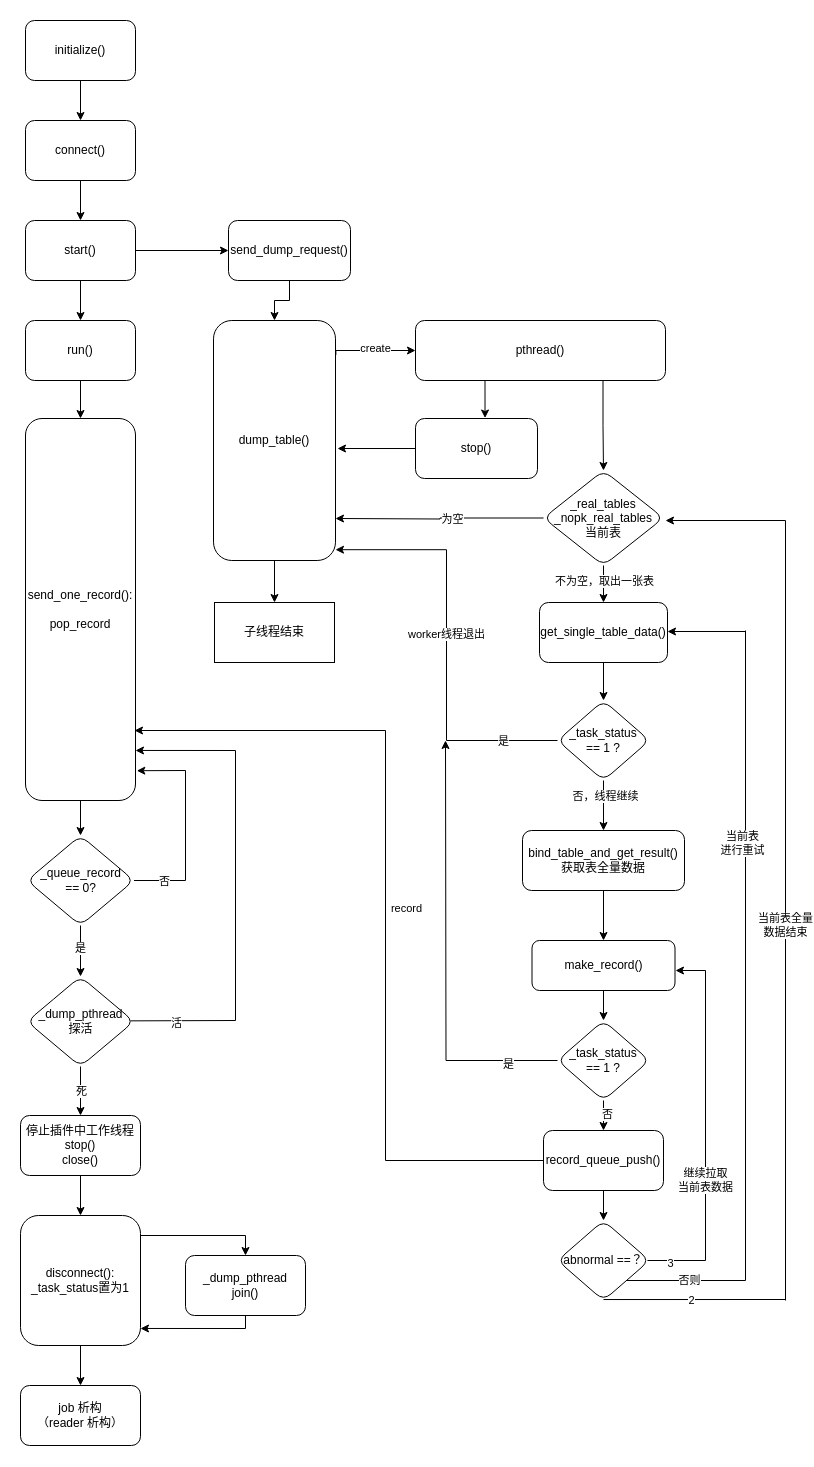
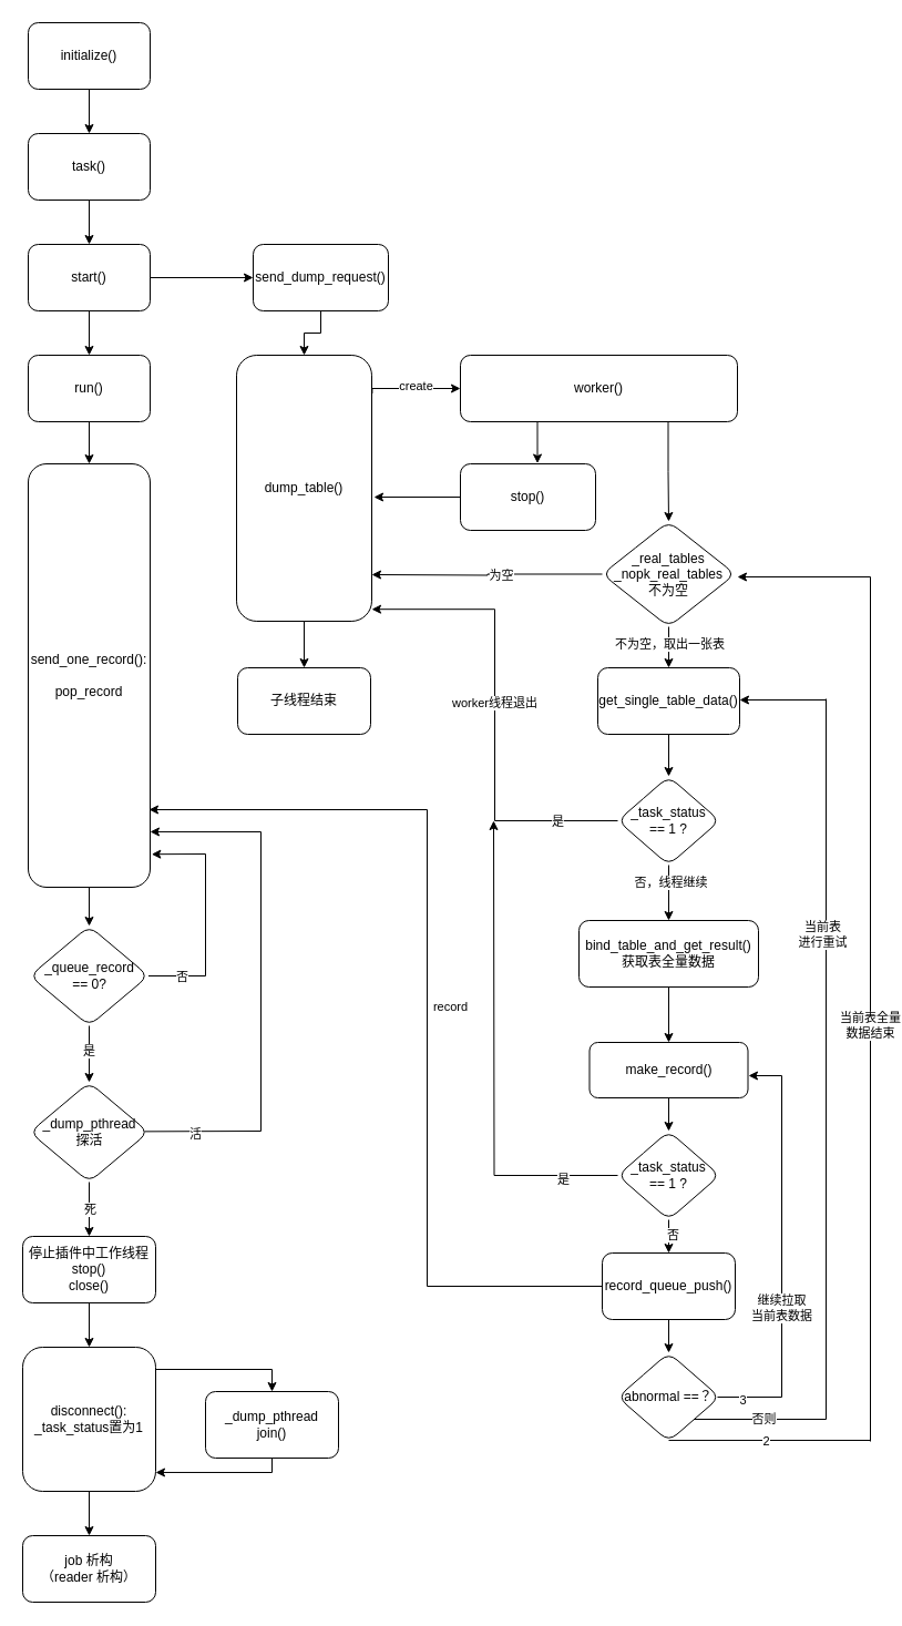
  <mxCell id="0" />
  <mxCell id="1" parent="0" />
  <mxCell id="2" value="" style="edgeStyle=orthogonalEdgeStyle;rounded=0;orthogonalLoop=1;jettySize=auto;html=1;" edge="1" parent="1" source="3" target="5"><mxGeometry relative="1" as="geometry" /></mxCell>
  <mxCell id="3" value="initialize()" style="rounded=1;whiteSpace=wrap;html=1;" vertex="1" parent="1"><mxGeometry x="25" y="20" width="110" height="60" as="geometry" /></mxCell>
  <mxCell id="4" value="" style="edgeStyle=orthogonalEdgeStyle;rounded=0;orthogonalLoop=1;jettySize=auto;html=1;" edge="1" parent="1" source="5" target="8"><mxGeometry relative="1" as="geometry" /></mxCell>
- <mxCell id="5" value="connect()" style="rounded=1;whiteSpace=wrap;html=1;" vertex="1" parent="1"><mxGeometry x="25" y="120" width="110" height="60" as="geometry" /></mxCell>
+ <mxCell id="5" value="task()" style="rounded=1;whiteSpace=wrap;html=1;" vertex="1" parent="1"><mxGeometry x="25" y="120" width="110" height="60" as="geometry" /></mxCell>
  <mxCell id="6" value="" style="edgeStyle=orthogonalEdgeStyle;rounded=0;orthogonalLoop=1;jettySize=auto;html=1;" edge="1" parent="1" source="8" target="10"><mxGeometry relative="1" as="geometry" /></mxCell>
  <mxCell id="7" value="" style="edgeStyle=orthogonalEdgeStyle;rounded=0;orthogonalLoop=1;jettySize=auto;html=1;" edge="1" parent="1" source="8" target="12"><mxGeometry relative="1" as="geometry" /></mxCell>
  <mxCell id="8" value="start()" style="rounded=1;whiteSpace=wrap;html=1;" vertex="1" parent="1"><mxGeometry x="25" y="220" width="110" height="60" as="geometry" /></mxCell>
  <mxCell id="9" value="" style="edgeStyle=orthogonalEdgeStyle;rounded=0;orthogonalLoop=1;jettySize=auto;html=1;" edge="1" parent="1" source="10" target="25"><mxGeometry relative="1" as="geometry" /></mxCell>
  <mxCell id="10" value="run()" style="rounded=1;whiteSpace=wrap;html=1;" vertex="1" parent="1"><mxGeometry x="25" y="320" width="110" height="60" as="geometry" /></mxCell>
  <mxCell id="11" value="" style="edgeStyle=orthogonalEdgeStyle;rounded=0;orthogonalLoop=1;jettySize=auto;html=1;" edge="1" parent="1" source="12" target="16"><mxGeometry relative="1" as="geometry" /></mxCell>
  <mxCell id="12" value="send_dump_request()" style="rounded=1;whiteSpace=wrap;html=1;" vertex="1" parent="1"><mxGeometry x="228" y="220" width="122" height="60" as="geometry" /></mxCell>
  <mxCell id="13" value="" style="edgeStyle=orthogonalEdgeStyle;rounded=0;orthogonalLoop=1;jettySize=auto;html=1;exitX=1.003;exitY=0.144;exitDx=0;exitDy=0;exitPerimeter=0;" edge="1" parent="1" source="16" target="19"><mxGeometry relative="1" as="geometry"><Array as="points"><mxPoint x="335" y="350" /></Array></mxGeometry></mxCell>
  <mxCell id="14" value="create" style="edgeLabel;html=1;align=center;verticalAlign=middle;resizable=0;points=[];" vertex="1" connectable="0" parent="13"><mxGeometry x="0.044" y="3" relative="1" as="geometry"><mxPoint as="offset" /></mxGeometry></mxCell>
  <mxCell id="15" value="" style="edgeStyle=orthogonalEdgeStyle;rounded=0;orthogonalLoop=1;jettySize=auto;html=1;" edge="1" parent="1" source="16" target="74"><mxGeometry relative="1" as="geometry" /></mxCell>
  <mxCell id="16" value="dump_table()" style="rounded=1;whiteSpace=wrap;html=1;" vertex="1" parent="1"><mxGeometry x="213" y="320" width="122" height="240" as="geometry" /></mxCell>
  <mxCell id="17" style="edgeStyle=orthogonalEdgeStyle;rounded=0;orthogonalLoop=1;jettySize=auto;html=1;exitX=0.25;exitY=1;exitDx=0;exitDy=0;entryX=0.57;entryY=-0.008;entryDx=0;entryDy=0;entryPerimeter=0;" edge="1" parent="1" source="19" target="21"><mxGeometry relative="1" as="geometry" /></mxCell>
  <mxCell id="18" style="edgeStyle=orthogonalEdgeStyle;rounded=0;orthogonalLoop=1;jettySize=auto;html=1;exitX=0.75;exitY=1;exitDx=0;exitDy=0;entryX=0.5;entryY=0;entryDx=0;entryDy=0;" edge="1" parent="1" source="19" target="30"><mxGeometry relative="1" as="geometry" /></mxCell>
- <mxCell id="19" value="pthread()" style="rounded=1;whiteSpace=wrap;html=1;" vertex="1" parent="1"><mxGeometry x="415" y="320" width="250" height="60" as="geometry" /></mxCell>
+ <mxCell id="19" value="worker()" style="rounded=1;whiteSpace=wrap;html=1;" vertex="1" parent="1"><mxGeometry x="415" y="320" width="250" height="60" as="geometry" /></mxCell>
  <mxCell id="20" style="edgeStyle=orthogonalEdgeStyle;rounded=0;orthogonalLoop=1;jettySize=auto;html=1;exitX=0;exitY=0.5;exitDx=0;exitDy=0;" edge="1" parent="1" source="21"><mxGeometry relative="1" as="geometry"><mxPoint x="337" y="448" as="targetPoint" /></mxGeometry></mxCell>
  <mxCell id="21" value="stop()" style="rounded=1;whiteSpace=wrap;html=1;" vertex="1" parent="1"><mxGeometry x="415" y="418" width="122" height="60" as="geometry" /></mxCell>
  <mxCell id="22" value="" style="edgeStyle=orthogonalEdgeStyle;rounded=0;orthogonalLoop=1;jettySize=auto;html=1;" edge="1" parent="1" source="23" target="36"><mxGeometry relative="1" as="geometry" /></mxCell>
  <mxCell id="23" value="get_single_table_data()" style="rounded=1;whiteSpace=wrap;html=1;" vertex="1" parent="1"><mxGeometry x="539" y="602" width="128" height="60" as="geometry" /></mxCell>
  <mxCell id="24" value="" style="edgeStyle=orthogonalEdgeStyle;rounded=0;orthogonalLoop=1;jettySize=auto;html=1;" edge="1" parent="1" source="25" target="80"><mxGeometry relative="1" as="geometry" /></mxCell>
  <mxCell id="25" value="send_one_record():&lt;br&gt;&lt;br&gt;pop_record" style="rounded=1;whiteSpace=wrap;html=1;" vertex="1" parent="1"><mxGeometry x="25" y="418" width="110" height="382" as="geometry" /></mxCell>
  <mxCell id="26" style="edgeStyle=orthogonalEdgeStyle;rounded=0;orthogonalLoop=1;jettySize=auto;html=1;exitX=0.5;exitY=1;exitDx=0;exitDy=0;entryX=0.5;entryY=0;entryDx=0;entryDy=0;" edge="1" parent="1" source="30" target="23"><mxGeometry relative="1" as="geometry" /></mxCell>
  <mxCell id="27" value="不为空，取出一张表" style="edgeLabel;html=1;align=center;verticalAlign=middle;resizable=0;points=[];" vertex="1" connectable="0" parent="26"><mxGeometry x="-0.216" relative="1" as="geometry"><mxPoint as="offset" /></mxGeometry></mxCell>
  <mxCell id="28" style="edgeStyle=orthogonalEdgeStyle;rounded=0;orthogonalLoop=1;jettySize=auto;html=1;exitX=0;exitY=0.5;exitDx=0;exitDy=0;" edge="1" parent="1" source="30"><mxGeometry relative="1" as="geometry"><mxPoint x="335" y="518" as="targetPoint" /></mxGeometry></mxCell>
  <mxCell id="29" value="为空" style="edgeLabel;html=1;align=center;verticalAlign=middle;resizable=0;points=[];" vertex="1" connectable="0" parent="28"><mxGeometry x="0.002" y="13" relative="1" as="geometry"><mxPoint x="13" y="-13" as="offset" /></mxGeometry></mxCell>
- <mxCell id="30" value="_real_tables&lt;br&gt;_nopk_real_tables&lt;br&gt;当前表" style="rhombus;whiteSpace=wrap;html=1;rounded=1;" vertex="1" parent="1"><mxGeometry x="543" y="470" width="120" height="95" as="geometry" /></mxCell>
+ <mxCell id="30" value="_real_tables&lt;br&gt;_nopk_real_tables&lt;br&gt;不为空" style="rhombus;whiteSpace=wrap;html=1;rounded=1;" vertex="1" parent="1"><mxGeometry x="543" y="470" width="120" height="95" as="geometry" /></mxCell>
  <mxCell id="31" style="edgeStyle=orthogonalEdgeStyle;rounded=0;orthogonalLoop=1;jettySize=auto;html=1;exitX=0;exitY=0.5;exitDx=0;exitDy=0;entryX=1;entryY=0.955;entryDx=0;entryDy=0;entryPerimeter=0;" edge="1" parent="1" source="36" target="16"><mxGeometry relative="1" as="geometry" /></mxCell>
  <mxCell id="32" value="worker线程退出" style="edgeLabel;html=1;align=center;verticalAlign=middle;resizable=0;points=[];" vertex="1" connectable="0" parent="31"><mxGeometry x="0.058" y="1" relative="1" as="geometry"><mxPoint as="offset" /></mxGeometry></mxCell>
  <mxCell id="33" value="是" style="edgeLabel;html=1;align=center;verticalAlign=middle;resizable=0;points=[];" vertex="1" connectable="0" parent="31"><mxGeometry x="-0.734" relative="1" as="geometry"><mxPoint as="offset" /></mxGeometry></mxCell>
  <mxCell id="34" value="" style="edgeStyle=orthogonalEdgeStyle;rounded=0;orthogonalLoop=1;jettySize=auto;html=1;" edge="1" parent="1" source="36" target="38"><mxGeometry relative="1" as="geometry" /></mxCell>
  <mxCell id="35" value="否，线程继续" style="edgeLabel;html=1;align=center;verticalAlign=middle;resizable=0;points=[];" vertex="1" connectable="0" parent="34"><mxGeometry x="-0.4" y="1" relative="1" as="geometry"><mxPoint as="offset" /></mxGeometry></mxCell>
  <mxCell id="36" value="_task_status&lt;br&gt;== 1 ?" style="rhombus;whiteSpace=wrap;html=1;rounded=1;" vertex="1" parent="1"><mxGeometry x="557" y="700" width="92" height="80" as="geometry" /></mxCell>
  <mxCell id="37" value="" style="edgeStyle=orthogonalEdgeStyle;rounded=0;orthogonalLoop=1;jettySize=auto;html=1;" edge="1" parent="1" source="38" target="40"><mxGeometry relative="1" as="geometry" /></mxCell>
  <mxCell id="38" value="bind_table_and_get_result()&lt;br&gt;获取表全量数据" style="whiteSpace=wrap;html=1;rounded=1;" vertex="1" parent="1"><mxGeometry x="522" y="830" width="162" height="60" as="geometry" /></mxCell>
  <mxCell id="39" style="edgeStyle=orthogonalEdgeStyle;rounded=0;orthogonalLoop=1;jettySize=auto;html=1;exitX=0.5;exitY=1;exitDx=0;exitDy=0;entryX=0.5;entryY=0;entryDx=0;entryDy=0;" edge="1" parent="1" source="40" target="45"><mxGeometry relative="1" as="geometry" /></mxCell>
  <mxCell id="40" value="make_record()" style="whiteSpace=wrap;html=1;rounded=1;" vertex="1" parent="1"><mxGeometry x="531.5" y="940" width="143" height="50" as="geometry" /></mxCell>
  <mxCell id="41" style="edgeStyle=orthogonalEdgeStyle;rounded=0;orthogonalLoop=1;jettySize=auto;html=1;exitX=0;exitY=0.5;exitDx=0;exitDy=0;" edge="1" parent="1" source="45"><mxGeometry relative="1" as="geometry"><mxPoint x="445" y="740" as="targetPoint" /></mxGeometry></mxCell>
  <mxCell id="42" value="是" style="edgeLabel;html=1;align=center;verticalAlign=middle;resizable=0;points=[];" vertex="1" connectable="0" parent="41"><mxGeometry x="-0.768" y="3" relative="1" as="geometry"><mxPoint as="offset" /></mxGeometry></mxCell>
  <mxCell id="43" value="" style="edgeStyle=orthogonalEdgeStyle;rounded=0;orthogonalLoop=1;jettySize=auto;html=1;" edge="1" parent="1" source="45" target="49"><mxGeometry relative="1" as="geometry" /></mxCell>
  <mxCell id="44" value="否" style="edgeLabel;html=1;align=center;verticalAlign=middle;resizable=0;points=[];" vertex="1" connectable="0" parent="43"><mxGeometry x="0.3" y="3" relative="1" as="geometry"><mxPoint as="offset" /></mxGeometry></mxCell>
  <mxCell id="45" value="_task_status&lt;br&gt;== 1 ?" style="rhombus;whiteSpace=wrap;html=1;rounded=1;" vertex="1" parent="1"><mxGeometry x="557" y="1020" width="92" height="80" as="geometry" /></mxCell>
  <mxCell id="46" style="edgeStyle=orthogonalEdgeStyle;rounded=0;orthogonalLoop=1;jettySize=auto;html=1;exitX=0;exitY=0.5;exitDx=0;exitDy=0;" edge="1" parent="1" source="49"><mxGeometry relative="1" as="geometry"><mxPoint x="134" y="730" as="targetPoint" /><Array as="points"><mxPoint x="385" y="1160" /><mxPoint x="385" y="730" /><mxPoint x="134" y="730" /></Array></mxGeometry></mxCell>
  <mxCell id="47" value="record" style="edgeLabel;html=1;align=center;verticalAlign=middle;resizable=0;points=[];" vertex="1" connectable="0" parent="46"><mxGeometry x="-0.001" y="-10" relative="1" as="geometry"><mxPoint x="10" y="8" as="offset" /></mxGeometry></mxCell>
  <mxCell id="48" value="" style="edgeStyle=orthogonalEdgeStyle;rounded=0;orthogonalLoop=1;jettySize=auto;html=1;" edge="1" parent="1" source="49" target="50"><mxGeometry relative="1" as="geometry" /></mxCell>
  <mxCell id="49" value="record_queue_push()" style="whiteSpace=wrap;html=1;rounded=1;" vertex="1" parent="1"><mxGeometry x="543" y="1130" width="120" height="60" as="geometry" /></mxCell>
  <mxCell id="50" value="abnormal ==？" style="rhombus;whiteSpace=wrap;html=1;rounded=1;" vertex="1" parent="1"><mxGeometry x="557" y="1220" width="92" height="80" as="geometry" /></mxCell>
  <mxCell id="51" value="" style="endArrow=none;html=1;exitX=0.978;exitY=0.5;exitDx=0;exitDy=0;exitPerimeter=0;" edge="1" parent="1" source="50"><mxGeometry width="50" height="50" relative="1" as="geometry"><mxPoint x="425" y="1270" as="sourcePoint" /><mxPoint x="705" y="1260" as="targetPoint" /></mxGeometry></mxCell>
  <mxCell id="52" value="3" style="edgeLabel;html=1;align=center;verticalAlign=middle;resizable=0;points=[];" vertex="1" connectable="0" parent="51"><mxGeometry x="-0.208" y="-2" relative="1" as="geometry"><mxPoint as="offset" /></mxGeometry></mxCell>
  <mxCell id="53" value="" style="endArrow=none;html=1;" edge="1" parent="1"><mxGeometry width="50" height="50" relative="1" as="geometry"><mxPoint x="705" y="1260" as="sourcePoint" /><mxPoint x="705" y="970" as="targetPoint" /></mxGeometry></mxCell>
  <mxCell id="54" value="继续拉取&lt;br&gt;当前表数据" style="edgeLabel;html=1;align=center;verticalAlign=middle;resizable=0;points=[];" vertex="1" connectable="0" parent="53"><mxGeometry x="-0.443" y="1" relative="1" as="geometry"><mxPoint as="offset" /></mxGeometry></mxCell>
  <mxCell id="55" value="" style="endArrow=classic;html=1;" edge="1" parent="1"><mxGeometry width="50" height="50" relative="1" as="geometry"><mxPoint x="705" y="970" as="sourcePoint" /><mxPoint x="675" y="970" as="targetPoint" /></mxGeometry></mxCell>
  <mxCell id="56" value="" style="endArrow=none;html=1;entryX=0.5;entryY=0.963;entryDx=0;entryDy=0;entryPerimeter=0;" edge="1" parent="1"><mxGeometry width="50" height="50" relative="1" as="geometry"><mxPoint x="785" y="1299" as="sourcePoint" /><mxPoint x="603" y="1299.04" as="targetPoint" /></mxGeometry></mxCell>
  <mxCell id="57" value="2" style="edgeLabel;html=1;align=center;verticalAlign=middle;resizable=0;points=[];" vertex="1" connectable="0" parent="56"><mxGeometry x="0.045" relative="1" as="geometry"><mxPoint as="offset" /></mxGeometry></mxCell>
  <mxCell id="58" value="" style="endArrow=none;html=1;" edge="1" parent="1"><mxGeometry width="50" height="50" relative="1" as="geometry"><mxPoint x="785" y="1300" as="sourcePoint" /><mxPoint x="785" y="520" as="targetPoint" /></mxGeometry></mxCell>
  <mxCell id="59" value="当前表全量&lt;br&gt;数据结束" style="edgeLabel;html=1;align=center;verticalAlign=middle;resizable=0;points=[];" vertex="1" connectable="0" parent="58"><mxGeometry x="-0.037" y="1" relative="1" as="geometry"><mxPoint as="offset" /></mxGeometry></mxCell>
  <mxCell id="60" value="" style="endArrow=classic;html=1;" edge="1" parent="1"><mxGeometry width="50" height="50" relative="1" as="geometry"><mxPoint x="785" y="520" as="sourcePoint" /><mxPoint x="665" y="520" as="targetPoint" /></mxGeometry></mxCell>
  <mxCell id="61" value="" style="endArrow=none;html=1;exitX=1;exitY=1;exitDx=0;exitDy=0;" edge="1" parent="1" source="50"><mxGeometry width="50" height="50" relative="1" as="geometry"><mxPoint x="605" y="1370" as="sourcePoint" /><mxPoint x="745" y="1280" as="targetPoint" /></mxGeometry></mxCell>
  <mxCell id="62" value="否则" style="edgeLabel;html=1;align=center;verticalAlign=middle;resizable=0;points=[];" vertex="1" connectable="0" parent="61"><mxGeometry x="0.04" y="1" relative="1" as="geometry"><mxPoint as="offset" /></mxGeometry></mxCell>
  <mxCell id="63" value="" style="endArrow=none;html=1;" edge="1" parent="1"><mxGeometry width="50" height="50" relative="1" as="geometry"><mxPoint x="745" y="1280" as="sourcePoint" /><mxPoint x="745" y="630" as="targetPoint" /></mxGeometry></mxCell>
  <mxCell id="64" value="当前表&lt;br&gt;进行重试" style="edgeLabel;html=1;align=center;verticalAlign=middle;resizable=0;points=[];" vertex="1" connectable="0" parent="63"><mxGeometry x="0.348" y="4" relative="1" as="geometry"><mxPoint as="offset" /></mxGeometry></mxCell>
  <mxCell id="65" value="" style="endArrow=classic;html=1;entryX=1;entryY=0.5;entryDx=0;entryDy=0;" edge="1" parent="1"><mxGeometry width="50" height="50" relative="1" as="geometry"><mxPoint x="745" y="631" as="sourcePoint" /><mxPoint x="667" y="631" as="targetPoint" /></mxGeometry></mxCell>
  <mxCell id="66" value="" style="edgeStyle=orthogonalEdgeStyle;rounded=0;orthogonalLoop=1;jettySize=auto;html=1;" edge="1" parent="1" source="67" target="70"><mxGeometry relative="1" as="geometry" /></mxCell>
  <mxCell id="67" value="停止插件中工作线程&lt;br&gt;stop()&lt;br&gt;close()" style="rounded=1;whiteSpace=wrap;html=1;" vertex="1" parent="1"><mxGeometry x="20" y="1115" width="120" height="60" as="geometry" /></mxCell>
  <mxCell id="68" style="edgeStyle=orthogonalEdgeStyle;rounded=0;orthogonalLoop=1;jettySize=auto;html=1;exitX=1;exitY=0.25;exitDx=0;exitDy=0;entryX=0.5;entryY=0;entryDx=0;entryDy=0;" edge="1" parent="1" source="70" target="72"><mxGeometry relative="1" as="geometry"><Array as="points"><mxPoint x="140" y="1235" /><mxPoint x="245" y="1235" /></Array></mxGeometry></mxCell>
  <mxCell id="69" value="" style="edgeStyle=orthogonalEdgeStyle;rounded=0;orthogonalLoop=1;jettySize=auto;html=1;" edge="1" parent="1" source="70" target="73"><mxGeometry relative="1" as="geometry" /></mxCell>
  <mxCell id="70" value="&lt;span&gt;disconnect():&lt;br&gt;_task_status置为1&lt;br&gt;&lt;/span&gt;" style="whiteSpace=wrap;html=1;rounded=1;" vertex="1" parent="1"><mxGeometry x="20" y="1215" width="120" height="130" as="geometry" /></mxCell>
  <mxCell id="71" style="edgeStyle=orthogonalEdgeStyle;rounded=0;orthogonalLoop=1;jettySize=auto;html=1;exitX=0.5;exitY=1;exitDx=0;exitDy=0;entryX=1;entryY=0.869;entryDx=0;entryDy=0;entryPerimeter=0;" edge="1" parent="1" source="72" target="70"><mxGeometry relative="1" as="geometry"><Array as="points"><mxPoint x="245" y="1328" /></Array></mxGeometry></mxCell>
  <mxCell id="72" value="_dump_pthread&lt;br&gt;join()" style="whiteSpace=wrap;html=1;rounded=1;" vertex="1" parent="1"><mxGeometry x="185" y="1255" width="120" height="60" as="geometry" /></mxCell>
  <mxCell id="73" value="job 析构&lt;br&gt;（reader 析构）" style="rounded=1;whiteSpace=wrap;html=1;" vertex="1" parent="1"><mxGeometry x="20" y="1385" width="120" height="60" as="geometry" /></mxCell>
- <mxCell id="74" value="子线程结束" style="whiteSpace=wrap;html=1;rounded=0;" vertex="1" parent="1"><mxGeometry x="214" y="602" width="120" height="60" as="geometry" /></mxCell>
+ <mxCell id="74" value="子线程结束" style="rounded=1;whiteSpace=wrap;html=1;" vertex="1" parent="1"><mxGeometry x="214" y="602" width="120" height="60" as="geometry" /></mxCell>
  <mxCell id="75" value="" style="edgeStyle=orthogonalEdgeStyle;rounded=0;orthogonalLoop=1;jettySize=auto;html=1;" edge="1" parent="1" source="77" target="67"><mxGeometry relative="1" as="geometry" /></mxCell>
  <mxCell id="76" value="死" style="edgeLabel;html=1;align=center;verticalAlign=middle;resizable=0;points=[];" vertex="1" connectable="0" parent="75"><mxGeometry x="-0.02" relative="1" as="geometry"><mxPoint as="offset" /></mxGeometry></mxCell>
  <mxCell id="77" value="_dump_pthread&lt;br&gt;探活" style="rhombus;whiteSpace=wrap;html=1;rounded=1;" vertex="1" parent="1"><mxGeometry x="26.5" y="976" width="107" height="90" as="geometry" /></mxCell>
  <mxCell id="78" value="" style="edgeStyle=orthogonalEdgeStyle;rounded=0;orthogonalLoop=1;jettySize=auto;html=1;" edge="1" parent="1" source="80" target="77"><mxGeometry relative="1" as="geometry" /></mxCell>
  <mxCell id="79" value="是" style="edgeLabel;html=1;align=center;verticalAlign=middle;resizable=0;points=[];" vertex="1" connectable="0" parent="78"><mxGeometry x="-0.125" y="-1" relative="1" as="geometry"><mxPoint as="offset" /></mxGeometry></mxCell>
  <mxCell id="80" value="_queue_record&lt;br&gt;== 0?" style="rhombus;whiteSpace=wrap;html=1;rounded=1;" vertex="1" parent="1"><mxGeometry x="26.5" y="835" width="107" height="90" as="geometry" /></mxCell>
  <mxCell id="81" value="" style="endArrow=none;html=1;exitX=1;exitY=0.5;exitDx=0;exitDy=0;" edge="1" parent="1" source="80"><mxGeometry width="50" height="50" relative="1" as="geometry"><mxPoint x="235" y="930" as="sourcePoint" /><mxPoint x="185" y="880" as="targetPoint" /></mxGeometry></mxCell>
  <mxCell id="82" value="否" style="edgeLabel;html=1;align=center;verticalAlign=middle;resizable=0;points=[];" vertex="1" connectable="0" parent="81"><mxGeometry x="0.184" y="1" relative="1" as="geometry"><mxPoint y="1" as="offset" /></mxGeometry></mxCell>
  <mxCell id="83" value="" style="endArrow=none;html=1;" edge="1" parent="1"><mxGeometry width="50" height="50" relative="1" as="geometry"><mxPoint x="185" y="880" as="sourcePoint" /><mxPoint x="185" y="770" as="targetPoint" /></mxGeometry></mxCell>
  <mxCell id="84" value="" style="endArrow=classic;html=1;entryX=1.012;entryY=0.922;entryDx=0;entryDy=0;entryPerimeter=0;" edge="1" parent="1" target="25"><mxGeometry width="50" height="50" relative="1" as="geometry"><mxPoint x="185" y="770" as="sourcePoint" /><mxPoint x="245" y="770" as="targetPoint" /></mxGeometry></mxCell>
  <mxCell id="85" value="" style="endArrow=none;html=1;exitX=0.967;exitY=0.493;exitDx=0;exitDy=0;exitPerimeter=0;" edge="1" parent="1" source="77"><mxGeometry width="50" height="50" relative="1" as="geometry"><mxPoint x="135" y="1041" as="sourcePoint" /><mxPoint x="235" y="1020" as="targetPoint" /></mxGeometry></mxCell>
  <mxCell id="86" value="活" style="edgeLabel;html=1;align=center;verticalAlign=middle;resizable=0;points=[];" vertex="1" connectable="0" parent="85"><mxGeometry x="-0.123" y="-2" relative="1" as="geometry"><mxPoint as="offset" /></mxGeometry></mxCell>
  <mxCell id="87" value="" style="endArrow=none;html=1;" edge="1" parent="1"><mxGeometry width="50" height="50" relative="1" as="geometry"><mxPoint x="235" y="1020" as="sourcePoint" /><mxPoint x="235" y="750" as="targetPoint" /></mxGeometry></mxCell>
  <mxCell id="88" value="" style="endArrow=classic;html=1;entryX=1;entryY=0.869;entryDx=0;entryDy=0;entryPerimeter=0;" edge="1" parent="1" target="25"><mxGeometry width="50" height="50" relative="1" as="geometry"><mxPoint x="235" y="750" as="sourcePoint" /><mxPoint x="305" y="760" as="targetPoint" /></mxGeometry></mxCell>
